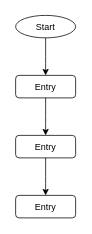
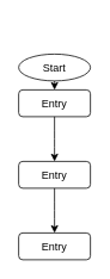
  <mxCell id="0" />
  <mxCell id="1" parent="0" />
- <mxCell id="2" value="Start" style="ellipse" vertex="1" parent="1"><mxGeometry x="20" y="20" width="80" height="30" as="geometry" /></mxCell>
+ <mxCell id="2" value="Start" style="ellipse" vertex="1" parent="1"><mxGeometry x="20" y="60" width="80" height="30" as="geometry" /></mxCell>
  <mxCell id="3" value="Entry" style="rounded=1;" vertex="1" parent="1"><mxGeometry x="20" y="100" width="80" height="30" as="geometry" /></mxCell>
  <mxCell id="4" value="" style="edgeStyle=elbowEdgeStyle;elbow=vertical;" edge="1" source="2" target="3" parent="1"><mxGeometry relative="1" as="geometry" /></mxCell>
  <mxCell id="5" value="Entry" style="rounded=1;" vertex="1" parent="1"><mxGeometry x="20" y="180" width="80" height="30" as="geometry" /></mxCell>
  <mxCell id="6" value="" style="edgeStyle=elbowEdgeStyle;elbow=vertical;" edge="1" source="3" target="5" parent="1"><mxGeometry relative="1" as="geometry" /></mxCell>
  <mxCell id="7" value="Entry" style="rounded=1;" vertex="1" parent="1"><mxGeometry x="20" y="260" width="80" height="30" as="geometry" /></mxCell>
  <mxCell id="8" value="" style="edgeStyle=elbowEdgeStyle;elbow=vertical;" edge="1" source="5" target="7" parent="1"><mxGeometry relative="1" as="geometry" /></mxCell>
